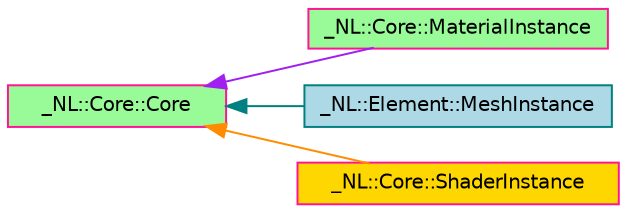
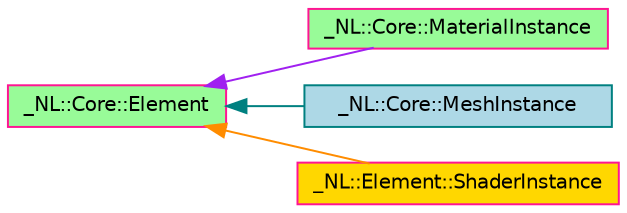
  digraph {
    rankdir=LR
    node [color=deeppink fillcolor=palegreen fontname=Helvetica fontsize=10 shape=record style=filled]
    edge [dir=back fontname=Helvetica fontsize=10 labelfontname=Helvetica labelfontsize=10 style=solid]
-   n1 [fontcolor=black height=0.2 label="_NL::Core::Core" width=0.4]
+   n1 [fontcolor=black height=0.2 label="_NL::Core::Element" width=0.4]
    n2 [height=0.2 label="_NL::Core::MaterialInstance" width=0.4]
-   n3 [color=teal fillcolor=lightblue height=0.2 label="_NL::Element::MeshInstance" width=0.4]
-   n4 [fillcolor=gold height=0.2 label="_NL::Core::ShaderInstance" width=0.4]
+   n3 [color=teal fillcolor=lightblue height=0.2 label="_NL::Core::MeshInstance" width=0.4]
+   n4 [fillcolor=gold height=0.2 label="_NL::Element::ShaderInstance" width=0.4]
    n1 -> n2 [color=purple]
    n1 -> n3 [color=teal]
    n1 -> n4 [color=darkorange]
  }
